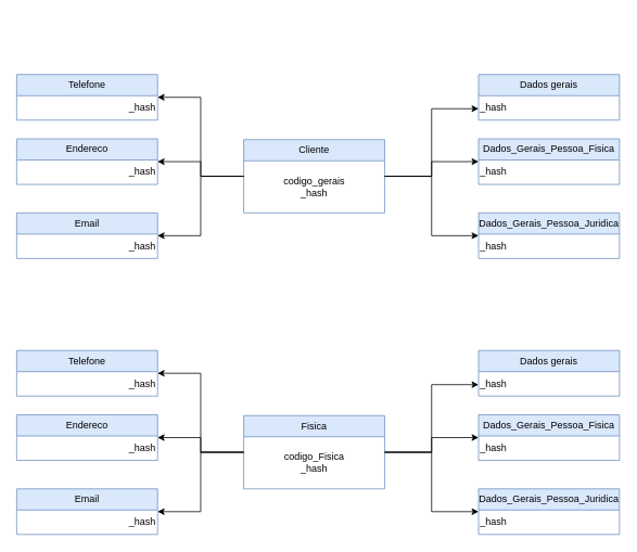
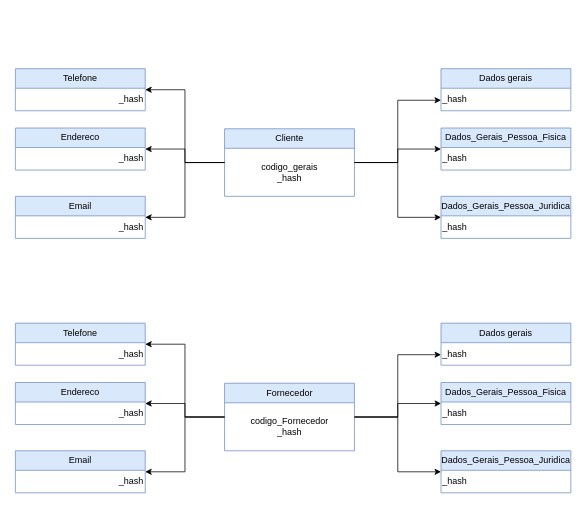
  <mxCell id="0" />
  <mxCell id="1" parent="0" />
  <mxCell id="2" value="" style="group" vertex="1" connectable="0" parent="1"><mxGeometry x="20" y="20" width="740" height="636" as="geometry" /></mxCell>
  <mxCell id="3" value="Cliente" style="swimlane;fontStyle=0;childLayout=stackLayout;horizontal=1;startSize=26;fillColor=#dae8fc;horizontalStack=0;resizeParent=1;resizeParentMax=0;resizeLast=0;collapsible=1;marginBottom=0;whiteSpace=wrap;html=1;strokeColor=#6c8ebf;" vertex="1" parent="2"><mxGeometry x="278.701" y="151" width="172.987" height="90" as="geometry" /></mxCell>
  <mxCell id="4" value="codigo_gerais&lt;div&gt;_hash&lt;/div&gt;" style="text;html=1;align=center;verticalAlign=middle;whiteSpace=wrap;rounded=0;" vertex="1" parent="3"><mxGeometry y="26" width="172.987" height="64" as="geometry" /></mxCell>
  <mxCell id="5" value="Dados gerais" style="swimlane;fontStyle=0;childLayout=stackLayout;horizontal=1;startSize=26;fillColor=#dae8fc;horizontalStack=0;resizeParent=1;resizeParentMax=0;resizeLast=0;collapsible=1;marginBottom=0;whiteSpace=wrap;html=1;strokeColor=#6c8ebf;strokeWidth=1;arcSize=20;" vertex="1" parent="2"><mxGeometry x="567.013" y="71" width="172.987" height="56" as="geometry" /></mxCell>
  <mxCell id="6" value="&lt;div&gt;_hash&lt;/div&gt;" style="text;html=1;align=left;verticalAlign=middle;whiteSpace=wrap;rounded=0;" vertex="1" parent="5"><mxGeometry y="26" width="172.987" height="30" as="geometry" /></mxCell>
  <mxCell id="7" style="edgeStyle=orthogonalEdgeStyle;rounded=0;orthogonalLoop=1;jettySize=auto;html=1;entryX=0;entryY=0.75;entryDx=0;entryDy=0;" edge="1" parent="2" source="3" target="5"><mxGeometry relative="1" as="geometry" /></mxCell>
  <mxCell id="8" value="Dados_Gerais_Pessoa_Fisica" style="swimlane;fontStyle=0;childLayout=stackLayout;horizontal=1;startSize=26;fillColor=#dae8fc;horizontalStack=0;resizeParent=1;resizeParentMax=0;resizeLast=0;collapsible=1;marginBottom=0;whiteSpace=wrap;html=1;strokeColor=#6c8ebf;" vertex="1" parent="2"><mxGeometry x="567.013" y="150" width="172.987" height="56" as="geometry" /></mxCell>
  <mxCell id="9" value="&lt;div&gt;_hash&lt;/div&gt;" style="text;html=1;align=left;verticalAlign=middle;whiteSpace=wrap;rounded=0;" vertex="1" parent="8"><mxGeometry y="26" width="172.987" height="30" as="geometry" /></mxCell>
  <mxCell id="10" style="edgeStyle=orthogonalEdgeStyle;rounded=0;orthogonalLoop=1;jettySize=auto;html=1;entryX=0;entryY=0.5;entryDx=0;entryDy=0;" edge="1" parent="2" source="3" target="8"><mxGeometry relative="1" as="geometry" /></mxCell>
  <mxCell id="11" value="Dados_Gerais_Pessoa_Juridica" style="swimlane;fontStyle=0;childLayout=stackLayout;horizontal=1;startSize=26;fillColor=#dae8fc;horizontalStack=0;resizeParent=1;resizeParentMax=0;resizeLast=0;collapsible=1;marginBottom=0;whiteSpace=wrap;html=1;strokeColor=#6c8ebf;" vertex="1" parent="2"><mxGeometry x="567.013" y="241" width="172.987" height="56" as="geometry" /></mxCell>
  <mxCell id="12" value="&lt;div&gt;_hash&lt;/div&gt;" style="text;html=1;align=left;verticalAlign=middle;whiteSpace=wrap;rounded=0;" vertex="1" parent="11"><mxGeometry y="26" width="172.987" height="30" as="geometry" /></mxCell>
  <mxCell id="13" style="edgeStyle=orthogonalEdgeStyle;rounded=0;orthogonalLoop=1;jettySize=auto;html=1;entryX=0;entryY=0.5;entryDx=0;entryDy=0;" edge="1" parent="2" source="3" target="11"><mxGeometry relative="1" as="geometry" /></mxCell>
  <mxCell id="14" value="Email" style="swimlane;fontStyle=0;childLayout=stackLayout;horizontal=1;startSize=26;fillColor=#dae8fc;horizontalStack=0;resizeParent=1;resizeParentMax=0;resizeLast=0;collapsible=1;marginBottom=0;whiteSpace=wrap;html=1;strokeColor=#6c8ebf;" vertex="1" parent="2"><mxGeometry y="241" width="172.987" height="56" as="geometry" /></mxCell>
  <mxCell id="15" value="&lt;div&gt;_hash&lt;/div&gt;" style="text;html=1;align=right;verticalAlign=middle;whiteSpace=wrap;rounded=0;" vertex="1" parent="14"><mxGeometry y="26" width="172.987" height="30" as="geometry" /></mxCell>
  <mxCell id="16" style="edgeStyle=orthogonalEdgeStyle;rounded=0;orthogonalLoop=1;jettySize=auto;html=1;entryX=1;entryY=0.5;entryDx=0;entryDy=0;" edge="1" parent="2" source="3" target="14"><mxGeometry relative="1" as="geometry" /></mxCell>
  <mxCell id="17" value="Endereco" style="swimlane;fontStyle=0;childLayout=stackLayout;horizontal=1;startSize=26;fillColor=#dae8fc;horizontalStack=0;resizeParent=1;resizeParentMax=0;resizeLast=0;collapsible=1;marginBottom=0;whiteSpace=wrap;html=1;strokeColor=#6c8ebf;" vertex="1" parent="2"><mxGeometry y="150" width="172.987" height="56" as="geometry" /></mxCell>
  <mxCell id="18" value="&lt;div&gt;_hash&lt;/div&gt;" style="text;html=1;align=right;verticalAlign=middle;whiteSpace=wrap;rounded=0;" vertex="1" parent="17"><mxGeometry y="26" width="172.987" height="30" as="geometry" /></mxCell>
  <mxCell id="19" style="edgeStyle=orthogonalEdgeStyle;rounded=0;orthogonalLoop=1;jettySize=auto;html=1;entryX=1;entryY=0.5;entryDx=0;entryDy=0;" edge="1" parent="2" source="3" target="17"><mxGeometry relative="1" as="geometry" /></mxCell>
  <mxCell id="20" value="Telefone" style="swimlane;fontStyle=0;childLayout=stackLayout;horizontal=1;startSize=26;fillColor=#dae8fc;horizontalStack=0;resizeParent=1;resizeParentMax=0;resizeLast=0;collapsible=1;marginBottom=0;whiteSpace=wrap;html=1;strokeColor=#6c8ebf;" vertex="1" parent="2"><mxGeometry y="71" width="172.987" height="56" as="geometry" /></mxCell>
  <mxCell id="21" value="&lt;div&gt;_hash&lt;/div&gt;" style="text;html=1;align=right;verticalAlign=middle;whiteSpace=wrap;rounded=0;" vertex="1" parent="20"><mxGeometry y="26" width="172.987" height="30" as="geometry" /></mxCell>
  <mxCell id="22" style="edgeStyle=orthogonalEdgeStyle;rounded=0;orthogonalLoop=1;jettySize=auto;html=1;entryX=1;entryY=0.5;entryDx=0;entryDy=0;" edge="1" parent="2" source="3" target="20"><mxGeometry relative="1" as="geometry" /></mxCell>
- <mxCell id="23" value="Fisica" style="swimlane;fontStyle=0;childLayout=stackLayout;horizontal=1;startSize=26;fillColor=#dae8fc;horizontalStack=0;resizeParent=1;resizeParentMax=0;resizeLast=0;collapsible=1;marginBottom=0;whiteSpace=wrap;html=1;strokeColor=#6c8ebf;" vertex="1" parent="2"><mxGeometry x="278.701" y="490" width="172.987" height="90" as="geometry" /></mxCell>
- <mxCell id="24" value="codigo_Fisica&lt;div&gt;_hash&lt;/div&gt;" style="text;html=1;align=center;verticalAlign=middle;whiteSpace=wrap;rounded=0;" vertex="1" parent="23"><mxGeometry y="26" width="172.987" height="64" as="geometry" /></mxCell>
+ <mxCell id="23" value="Fornecedor" style="swimlane;fontStyle=0;childLayout=stackLayout;horizontal=1;startSize=26;fillColor=#dae8fc;horizontalStack=0;resizeParent=1;resizeParentMax=0;resizeLast=0;collapsible=1;marginBottom=0;whiteSpace=wrap;html=1;strokeColor=#6c8ebf;" vertex="1" parent="2"><mxGeometry x="278.701" y="490" width="172.987" height="90" as="geometry" /></mxCell>
+ <mxCell id="24" value="codigo_Fornecedor&lt;div&gt;_hash&lt;/div&gt;" style="text;html=1;align=center;verticalAlign=middle;whiteSpace=wrap;rounded=0;" vertex="1" parent="23"><mxGeometry y="26" width="172.987" height="64" as="geometry" /></mxCell>
  <mxCell id="25" value="Dados gerais" style="swimlane;fontStyle=0;childLayout=stackLayout;horizontal=1;startSize=26;fillColor=#dae8fc;horizontalStack=0;resizeParent=1;resizeParentMax=0;resizeLast=0;collapsible=1;marginBottom=0;whiteSpace=wrap;html=1;strokeColor=#6c8ebf;strokeWidth=1;arcSize=20;" vertex="1" parent="2"><mxGeometry x="567.013" y="410" width="172.987" height="56" as="geometry" /></mxCell>
  <mxCell id="26" value="&lt;div&gt;_hash&lt;/div&gt;" style="text;html=1;align=left;verticalAlign=middle;whiteSpace=wrap;rounded=0;" vertex="1" parent="25"><mxGeometry y="26" width="172.987" height="30" as="geometry" /></mxCell>
  <mxCell id="27" style="edgeStyle=orthogonalEdgeStyle;rounded=0;orthogonalLoop=1;jettySize=auto;html=1;entryX=0;entryY=0.75;entryDx=0;entryDy=0;" edge="1" parent="2" source="23" target="25"><mxGeometry relative="1" as="geometry" /></mxCell>
  <mxCell id="28" value="Dados_Gerais_Pessoa_Fisica" style="swimlane;fontStyle=0;childLayout=stackLayout;horizontal=1;startSize=26;fillColor=#dae8fc;horizontalStack=0;resizeParent=1;resizeParentMax=0;resizeLast=0;collapsible=1;marginBottom=0;whiteSpace=wrap;html=1;strokeColor=#6c8ebf;" vertex="1" parent="2"><mxGeometry x="567.013" y="489" width="172.987" height="56" as="geometry" /></mxCell>
  <mxCell id="29" value="&lt;div&gt;_hash&lt;/div&gt;" style="text;html=1;align=left;verticalAlign=middle;whiteSpace=wrap;rounded=0;" vertex="1" parent="28"><mxGeometry y="26" width="172.987" height="30" as="geometry" /></mxCell>
  <mxCell id="30" style="edgeStyle=orthogonalEdgeStyle;rounded=0;orthogonalLoop=1;jettySize=auto;html=1;entryX=0;entryY=0.5;entryDx=0;entryDy=0;" edge="1" parent="2" source="23" target="28"><mxGeometry relative="1" as="geometry" /></mxCell>
  <mxCell id="31" value="Dados_Gerais_Pessoa_Juridica" style="swimlane;fontStyle=0;childLayout=stackLayout;horizontal=1;startSize=26;fillColor=#dae8fc;horizontalStack=0;resizeParent=1;resizeParentMax=0;resizeLast=0;collapsible=1;marginBottom=0;whiteSpace=wrap;html=1;strokeColor=#6c8ebf;" vertex="1" parent="2"><mxGeometry x="567.013" y="580" width="172.987" height="56" as="geometry" /></mxCell>
  <mxCell id="32" value="&lt;div&gt;_hash&lt;/div&gt;" style="text;html=1;align=left;verticalAlign=middle;whiteSpace=wrap;rounded=0;" vertex="1" parent="31"><mxGeometry y="26" width="172.987" height="30" as="geometry" /></mxCell>
  <mxCell id="33" style="edgeStyle=orthogonalEdgeStyle;rounded=0;orthogonalLoop=1;jettySize=auto;html=1;entryX=0;entryY=0.5;entryDx=0;entryDy=0;" edge="1" parent="2" source="23" target="31"><mxGeometry relative="1" as="geometry" /></mxCell>
  <mxCell id="34" value="Email" style="swimlane;fontStyle=0;childLayout=stackLayout;horizontal=1;startSize=26;fillColor=#dae8fc;horizontalStack=0;resizeParent=1;resizeParentMax=0;resizeLast=0;collapsible=1;marginBottom=0;whiteSpace=wrap;html=1;strokeColor=#6c8ebf;" vertex="1" parent="2"><mxGeometry y="580" width="172.987" height="56" as="geometry" /></mxCell>
  <mxCell id="35" value="&lt;div&gt;_hash&lt;/div&gt;" style="text;html=1;align=right;verticalAlign=middle;whiteSpace=wrap;rounded=0;" vertex="1" parent="34"><mxGeometry y="26" width="172.987" height="30" as="geometry" /></mxCell>
  <mxCell id="36" style="edgeStyle=orthogonalEdgeStyle;rounded=0;orthogonalLoop=1;jettySize=auto;html=1;entryX=1;entryY=0.5;entryDx=0;entryDy=0;" edge="1" parent="2" source="23" target="34"><mxGeometry relative="1" as="geometry" /></mxCell>
  <mxCell id="37" value="Endereco" style="swimlane;fontStyle=0;childLayout=stackLayout;horizontal=1;startSize=26;fillColor=#dae8fc;horizontalStack=0;resizeParent=1;resizeParentMax=0;resizeLast=0;collapsible=1;marginBottom=0;whiteSpace=wrap;html=1;strokeColor=#6c8ebf;" vertex="1" parent="2"><mxGeometry y="489" width="172.987" height="56" as="geometry" /></mxCell>
  <mxCell id="38" value="&lt;div&gt;_hash&lt;/div&gt;" style="text;html=1;align=right;verticalAlign=middle;whiteSpace=wrap;rounded=0;" vertex="1" parent="37"><mxGeometry y="26" width="172.987" height="30" as="geometry" /></mxCell>
  <mxCell id="39" style="edgeStyle=orthogonalEdgeStyle;rounded=0;orthogonalLoop=1;jettySize=auto;html=1;entryX=1;entryY=0.5;entryDx=0;entryDy=0;" edge="1" parent="2" source="23" target="37"><mxGeometry relative="1" as="geometry" /></mxCell>
  <mxCell id="40" value="Telefone" style="swimlane;fontStyle=0;childLayout=stackLayout;horizontal=1;startSize=26;fillColor=#dae8fc;horizontalStack=0;resizeParent=1;resizeParentMax=0;resizeLast=0;collapsible=1;marginBottom=0;whiteSpace=wrap;html=1;strokeColor=#6c8ebf;" vertex="1" parent="2"><mxGeometry y="410" width="172.987" height="56" as="geometry" /></mxCell>
  <mxCell id="41" value="&lt;div&gt;_hash&lt;/div&gt;" style="text;html=1;align=right;verticalAlign=middle;whiteSpace=wrap;rounded=0;" vertex="1" parent="40"><mxGeometry y="26" width="172.987" height="30" as="geometry" /></mxCell>
  <mxCell id="42" style="edgeStyle=orthogonalEdgeStyle;rounded=0;orthogonalLoop=1;jettySize=auto;html=1;entryX=1;entryY=0.5;entryDx=0;entryDy=0;" edge="1" parent="2" source="23" target="40"><mxGeometry relative="1" as="geometry" /></mxCell>
